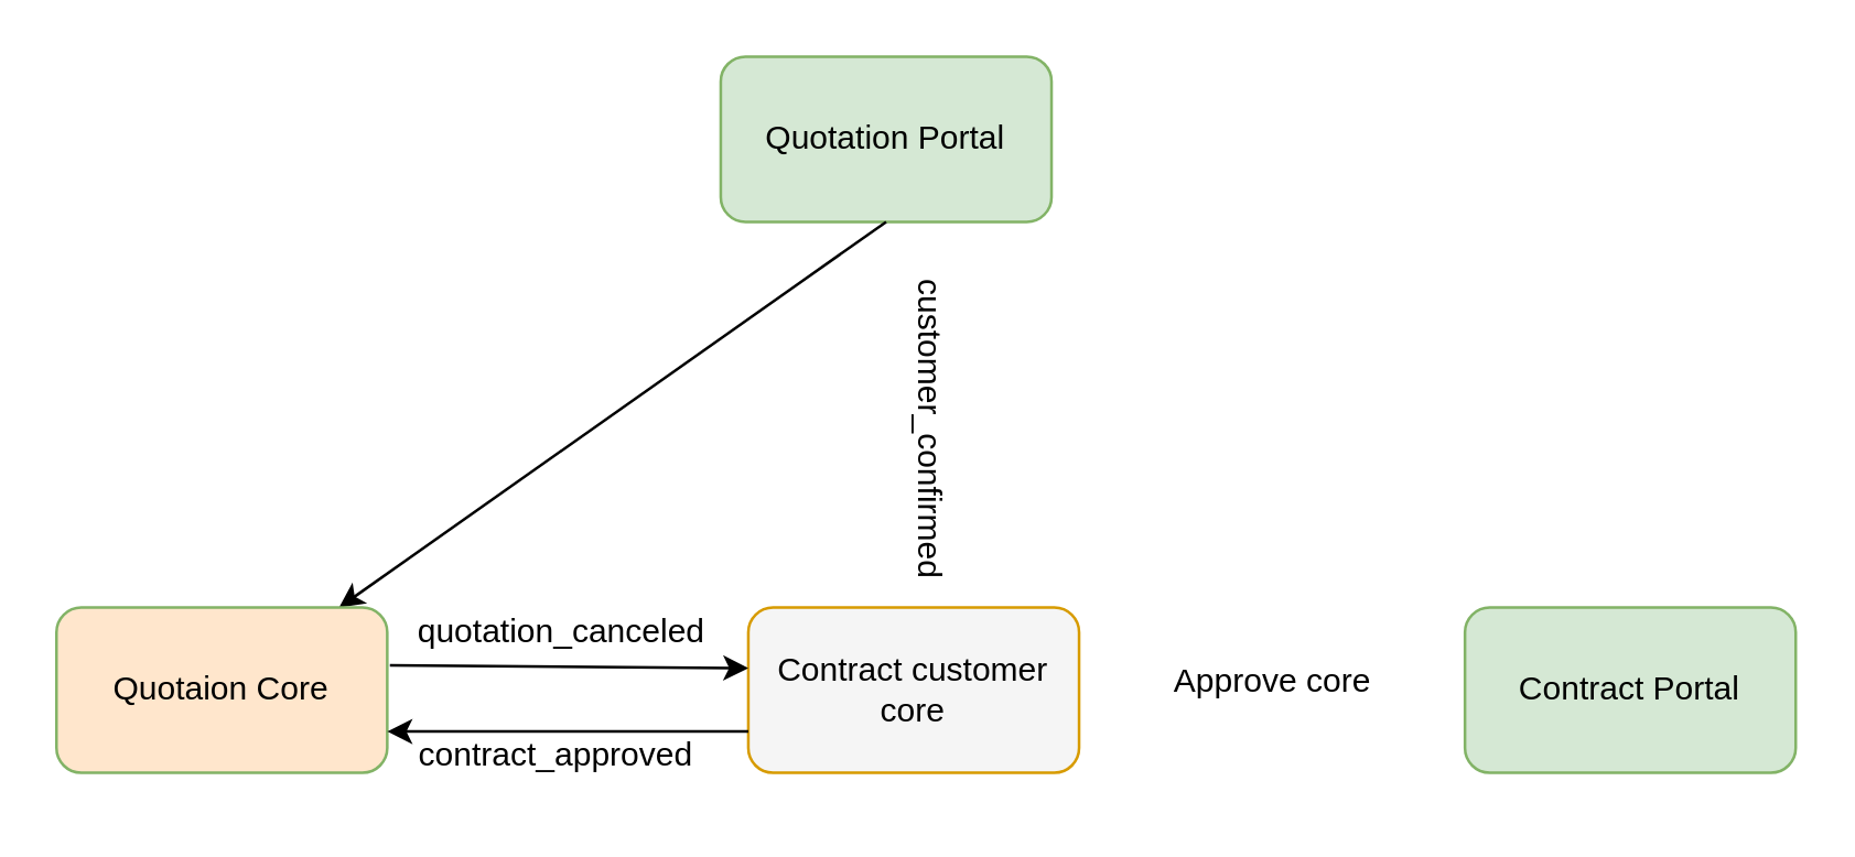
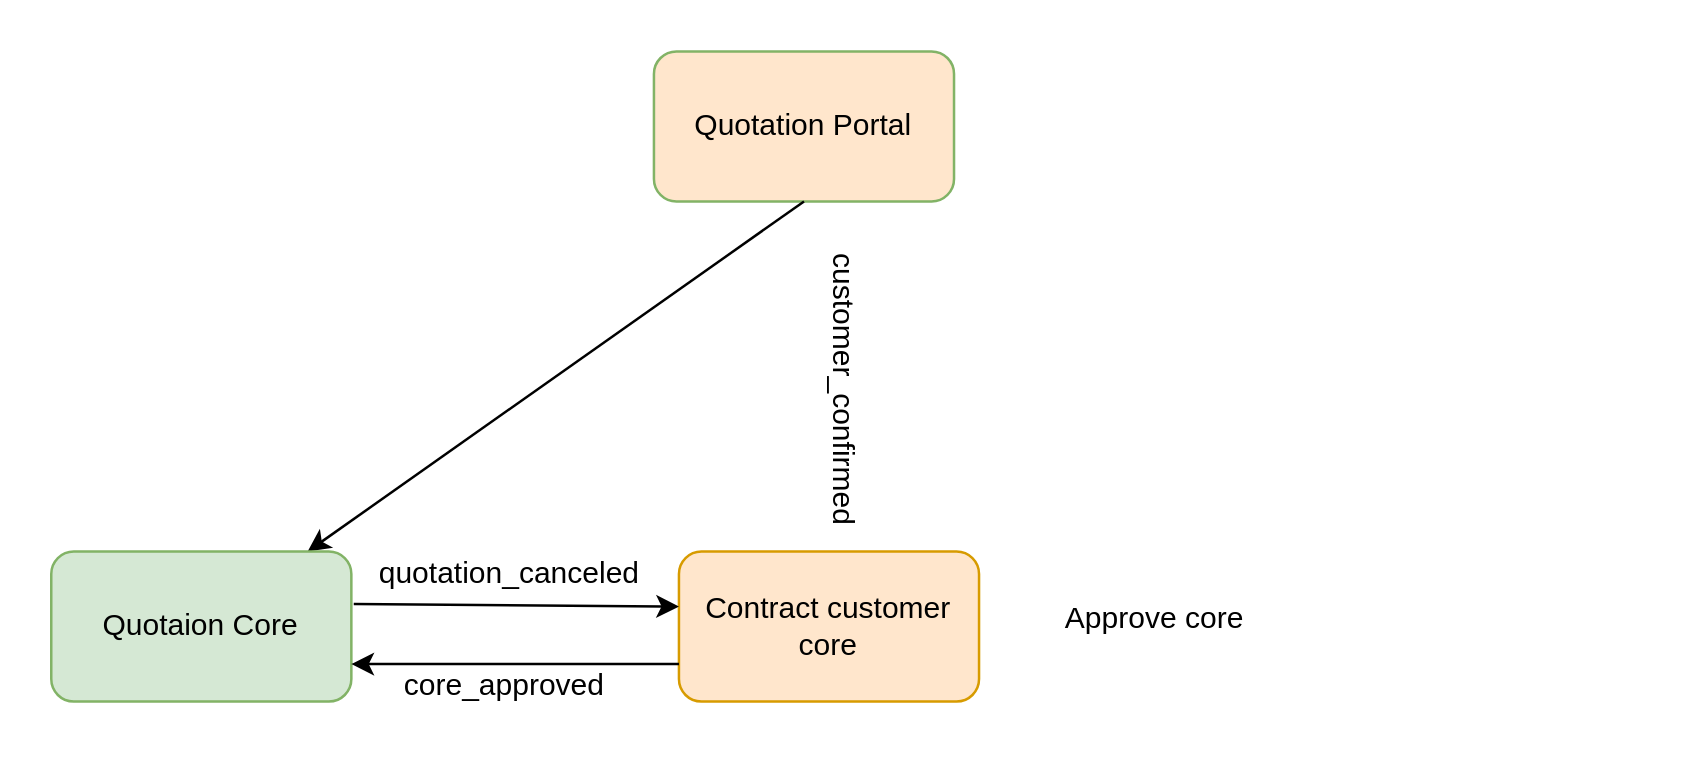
  <mxCell id="0" />
  <mxCell id="1" parent="0" />
- <mxCell id="2" value="Quotation Portal" style="rounded=1;whiteSpace=wrap;html=1;fillColor=#d5e8d4;strokeColor=#82b366;" parent="1" vertex="1"><mxGeometry x="261" y="20" width="120" height="60" as="geometry" /></mxCell>
- <mxCell id="3" value="Contract customer core" style="rounded=1;whiteSpace=wrap;html=1;fillColor=#f5f5f5;strokeColor=#d79b00;" parent="1" vertex="1"><mxGeometry x="271" y="220" width="120" height="60" as="geometry" /></mxCell>
- <mxCell id="4" value="Contract Portal" style="rounded=1;whiteSpace=wrap;html=1;fillColor=#d5e8d4;strokeColor=#82b366;" parent="1" vertex="1"><mxGeometry x="531" y="220" width="120" height="60" as="geometry" /></mxCell>
+ <mxCell id="2" value="Quotation Portal" style="rounded=1;whiteSpace=wrap;html=1;fillColor=#ffe6cc;strokeColor=#82b366;" parent="1" vertex="1"><mxGeometry x="261" y="20" width="120" height="60" as="geometry" /></mxCell>
+ <mxCell id="3" value="Contract customer core" style="rounded=1;whiteSpace=wrap;html=1;fillColor=#ffe6cc;strokeColor=#d79b00;" parent="1" vertex="1"><mxGeometry x="271" y="220" width="120" height="60" as="geometry" /></mxCell>
  <mxCell id="5" value="" style="endArrow=classic;html=1;rounded=0;exitX=0.5;exitY=1;exitDx=0;exitDy=0;" parent="1" edge="1" target="8" source="2"><mxGeometry width="50" height="50" relative="1" as="geometry"><mxPoint x="315" y="220" as="sourcePoint" /><mxPoint x="261" y="190" as="targetPoint" /></mxGeometry></mxCell>
  <mxCell id="6" value="customer_confirmed" style="text;html=1;align=center;verticalAlign=middle;resizable=0;points=[];autosize=1;strokeColor=none;fillColor=none;rotation=90;" parent="1" vertex="1"><mxGeometry x="272" y="140" width="130" height="30" as="geometry" /></mxCell>
  <mxCell id="7" value="Approve core" style="text;html=1;align=center;verticalAlign=middle;resizable=0;points=[];autosize=1;strokeColor=none;fillColor=none;" parent="1" vertex="1"><mxGeometry x="406" y="232" width="110" height="30" as="geometry" /></mxCell>
- <mxCell id="8" value="Quotaion Core" style="rounded=1;whiteSpace=wrap;html=1;fillColor=#ffe6cc;strokeColor=#82b366;" parent="1" vertex="1"><mxGeometry x="20" y="220" width="120" height="60" as="geometry" /></mxCell>
+ <mxCell id="8" value="Quotaion Core" style="rounded=1;whiteSpace=wrap;html=1;fillColor=#d5e8d4;strokeColor=#82b366;" parent="1" vertex="1"><mxGeometry x="20" y="220" width="120" height="60" as="geometry" /></mxCell>
  <mxCell id="9" value="" style="endArrow=classic;html=1;rounded=0;entryX=0;entryY=0.25;entryDx=0;entryDy=0;" parent="1" edge="1"><mxGeometry width="50" height="50" relative="1" as="geometry"><mxPoint x="140.96" y="240.99" as="sourcePoint" /><mxPoint x="271" y="242" as="targetPoint" /></mxGeometry></mxCell>
  <mxCell id="10" value="quotation_canceled" style="text;html=1;align=center;verticalAlign=middle;resizable=0;points=[];autosize=1;strokeColor=none;fillColor=none;" parent="1" vertex="1"><mxGeometry x="138" y="214" width="130" height="30" as="geometry" /></mxCell>
  <mxCell id="11" value="" style="endArrow=classic;html=1;rounded=0;entryX=1;entryY=0.75;entryDx=0;entryDy=0;exitX=0;exitY=0.75;exitDx=0;exitDy=0;" parent="1" edge="1"><mxGeometry width="50" height="50" relative="1" as="geometry"><mxPoint x="271" y="265" as="sourcePoint" /><mxPoint x="140" y="265" as="targetPoint" /></mxGeometry></mxCell>
- <mxCell id="12" value="contract_approved" style="text;html=1;align=center;verticalAlign=middle;resizable=0;points=[];autosize=1;strokeColor=none;fillColor=none;" parent="1" vertex="1"><mxGeometry x="141" y="259" width="120" height="30" as="geometry" /></mxCell>
+ <mxCell id="12" value="core_approved" style="text;html=1;align=center;verticalAlign=middle;resizable=0;points=[];autosize=1;strokeColor=none;fillColor=none;" parent="1" vertex="1"><mxGeometry x="141" y="259" width="120" height="30" as="geometry" /></mxCell>
